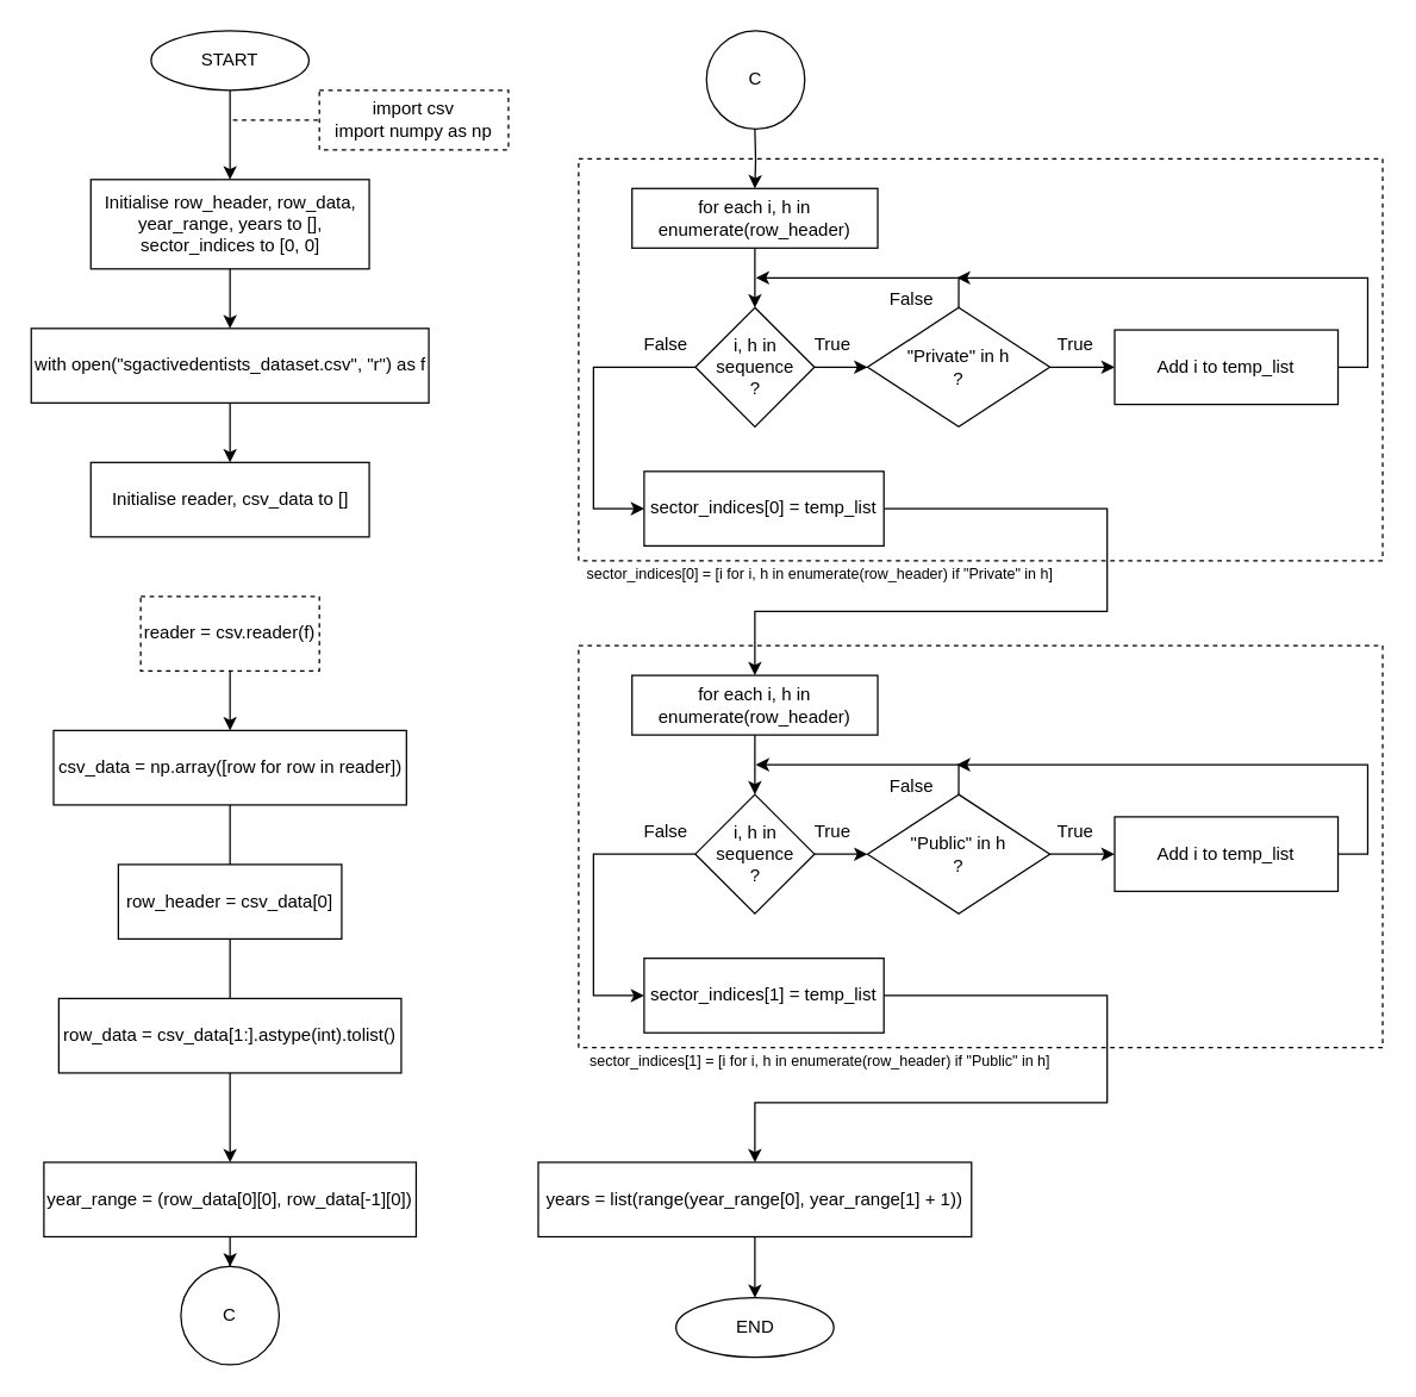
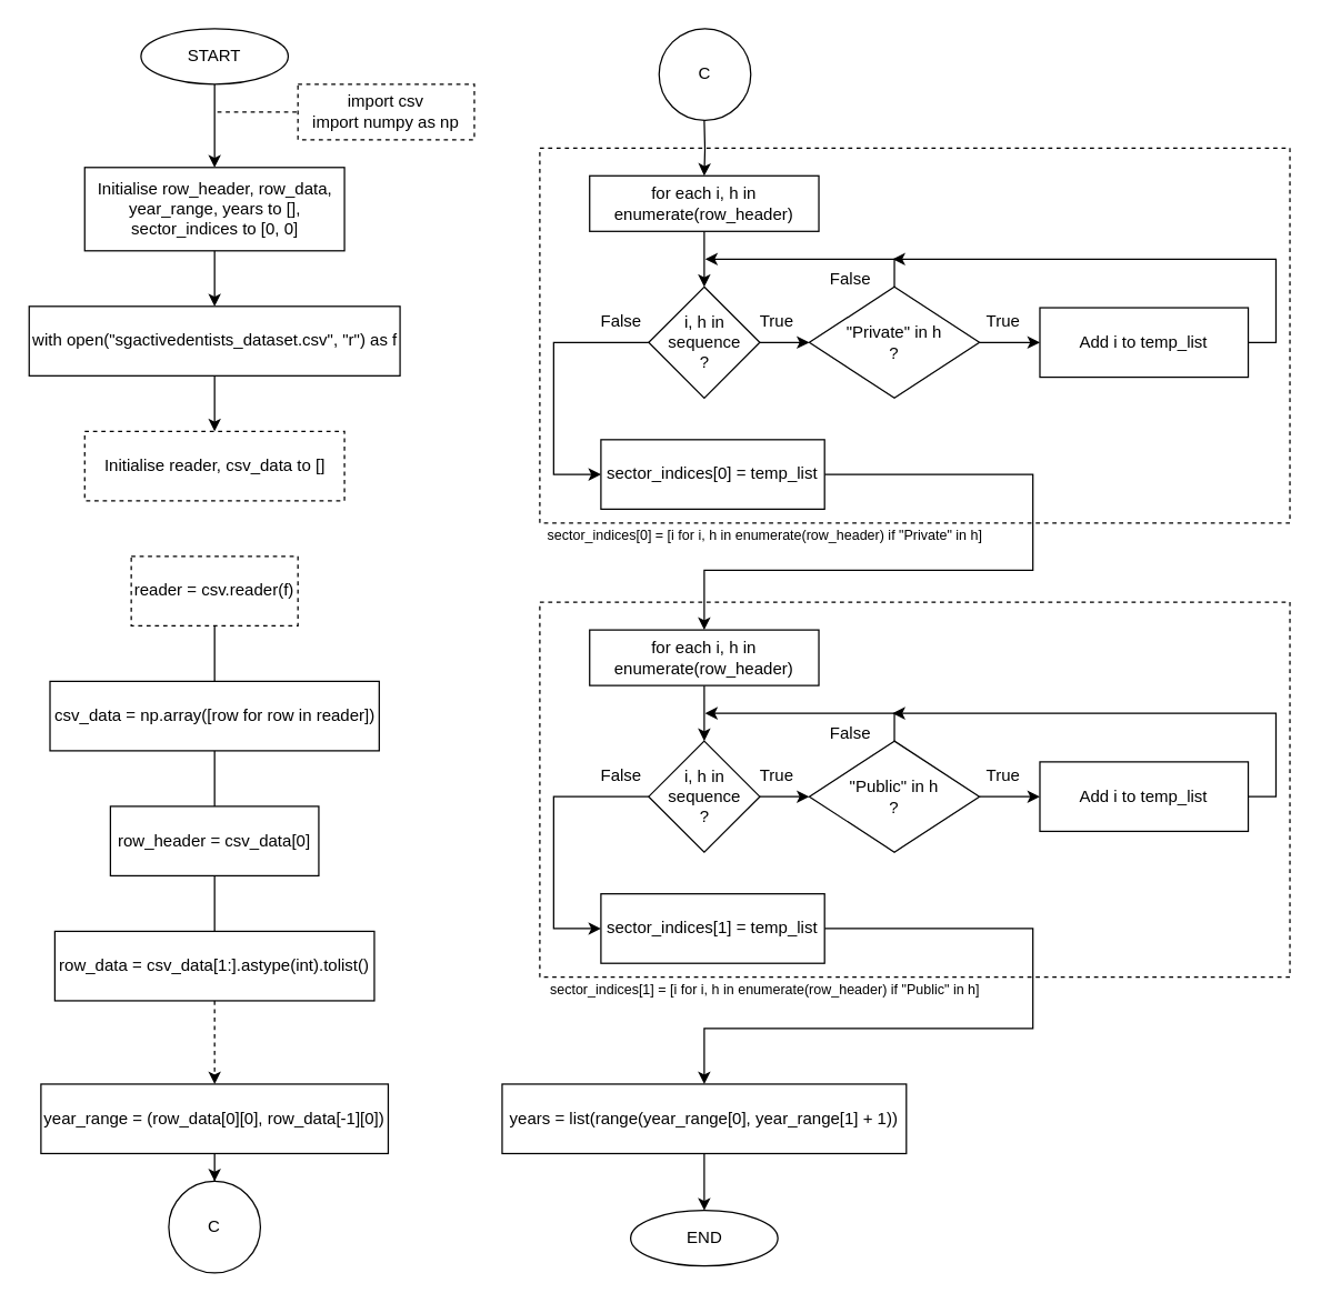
  <mxCell id="0" />
  <mxCell id="1" parent="0" />
  <mxCell id="2" value="" style="rounded=0;whiteSpace=wrap;html=1;glass=0;fillColor=none;dashed=1;" vertex="1" parent="1"><mxGeometry x="388.13" y="106" width="540" height="270" as="geometry" /></mxCell>
  <mxCell id="3" value="" style="edgeStyle=orthogonalEdgeStyle;rounded=0;orthogonalLoop=1;jettySize=auto;html=1;" edge="1" parent="1" source="4"><mxGeometry relative="1" as="geometry"><mxPoint x="154" y="120" as="targetPoint" /></mxGeometry></mxCell>
  <mxCell id="4" value="START" style="ellipse;whiteSpace=wrap;html=1;rounded=0;" vertex="1" parent="1"><mxGeometry x="101" width="106" height="40" as="geometry" y="20" /></mxCell>
  <mxCell id="5" value="&lt;div&gt;import csv&lt;/div&gt;&lt;div&gt;import numpy as np&lt;/div&gt;" style="rounded=0;whiteSpace=wrap;html=1;glass=0;dashed=1;" vertex="1" parent="1"><mxGeometry x="214" y="60" width="127" height="40" as="geometry" /></mxCell>
  <mxCell id="6" value="" style="endArrow=none;dashed=1;html=1;rounded=0;strokeColor=default;entryX=0;entryY=0.5;entryDx=0;entryDy=0;" edge="1" parent="1" target="5"><mxGeometry width="50" height="50" relative="1" as="geometry"><mxPoint x="156" y="80" as="sourcePoint" /><mxPoint x="366" y="310" as="targetPoint" /></mxGeometry></mxCell>
  <mxCell id="7" value="" style="edgeStyle=orthogonalEdgeStyle;rounded=0;orthogonalLoop=1;jettySize=auto;html=1;" edge="1" parent="1" source="8" target="10"><mxGeometry relative="1" as="geometry" /></mxCell>
  <mxCell id="8" value="Initialise row_header, row_data, year_range, years to [], sector_indices to [0, 0]" style="rounded=0;whiteSpace=wrap;html=1;" vertex="1" parent="1"><mxGeometry x="60.5" y="120" width="187" height="60" as="geometry" /></mxCell>
  <mxCell id="9" value="" style="edgeStyle=orthogonalEdgeStyle;rounded=0;orthogonalLoop=1;jettySize=auto;html=1;" edge="1" parent="1" source="10" target="13"><mxGeometry relative="1" as="geometry" /></mxCell>
  <mxCell id="10" value="with open(&quot;sgactivedentists_dataset.csv&quot;, &quot;r&quot;) as f" style="rounded=0;whiteSpace=wrap;html=1;" vertex="1" parent="1"><mxGeometry x="20.5" y="220" width="267" height="50" as="geometry" /></mxCell>
- <mxCell id="11" value="" style="edgeStyle=orthogonalEdgeStyle;rounded=0;orthogonalLoop=1;jettySize=auto;html=1;" edge="1" parent="1" source="12" target="15"><mxGeometry relative="1" as="geometry" /></mxCell>
+ <mxCell id="11" value="" style="edgeStyle=orthogonalEdgeStyle;rounded=0;orthogonalLoop=1;jettySize=auto;html=1;endArrow=none;" edge="1" parent="1" source="12" target="15"><mxGeometry relative="1" as="geometry" /></mxCell>
  <mxCell id="12" value="reader = csv.reader(f)" style="whiteSpace=wrap;html=1;rounded=0;dashed=1;" vertex="1" parent="1"><mxGeometry x="94" y="400" width="120" height="50" as="geometry" /></mxCell>
- <mxCell id="13" value="Initialise reader, csv_data to []" style="rounded=0;whiteSpace=wrap;html=1;" vertex="1" parent="1"><mxGeometry x="60.5" y="310" width="187" height="50" as="geometry" /></mxCell>
+ <mxCell id="13" value="Initialise reader, csv_data to []" style="rounded=0;whiteSpace=wrap;html=1;dashed=1;" vertex="1" parent="1"><mxGeometry x="60.5" y="310" width="187" height="50" as="geometry" /></mxCell>
  <mxCell id="14" value="" style="edgeStyle=orthogonalEdgeStyle;rounded=0;orthogonalLoop=1;jettySize=auto;html=1;endArrow=none;" edge="1" parent="1" source="15" target="17"><mxGeometry relative="1" as="geometry" /></mxCell>
  <mxCell id="15" value="csv_data = np.array([row for row in reader])" style="rounded=0;whiteSpace=wrap;html=1;" vertex="1" parent="1"><mxGeometry x="35.5" y="490" width="237" height="50" as="geometry" /></mxCell>
  <mxCell id="16" value="" style="edgeStyle=orthogonalEdgeStyle;rounded=0;orthogonalLoop=1;jettySize=auto;html=1;endArrow=none;" edge="1" parent="1" source="17" target="19"><mxGeometry relative="1" as="geometry" /></mxCell>
  <mxCell id="17" value="row_header = csv_data[0]" style="rounded=0;whiteSpace=wrap;html=1;" vertex="1" parent="1"><mxGeometry x="79" y="580" width="150" height="50" as="geometry" /></mxCell>
- <mxCell id="18" value="" style="edgeStyle=orthogonalEdgeStyle;rounded=0;orthogonalLoop=1;jettySize=auto;html=1;" edge="1" parent="1" source="19" target="21"><mxGeometry relative="1" as="geometry" /></mxCell>
+ <mxCell id="18" value="" style="edgeStyle=orthogonalEdgeStyle;rounded=0;orthogonalLoop=1;jettySize=auto;html=1;dashed=1;" edge="1" parent="1" source="19" target="21"><mxGeometry relative="1" as="geometry" /></mxCell>
  <mxCell id="19" value="row_data = csv_data[1:].astype(int).tolist()" style="rounded=0;whiteSpace=wrap;html=1;" vertex="1" parent="1"><mxGeometry x="39" y="670" width="230" height="50" as="geometry" /></mxCell>
  <mxCell id="20" value="" style="edgeStyle=orthogonalEdgeStyle;rounded=0;orthogonalLoop=1;jettySize=auto;html=1;" edge="1" parent="1" source="21" target="39"><mxGeometry relative="1" as="geometry" /></mxCell>
  <mxCell id="21" value="year_range = (row_data[0][0], row_data[-1][0])" style="rounded=0;whiteSpace=wrap;html=1;" vertex="1" parent="1"><mxGeometry x="29" y="780" width="250" height="50" as="geometry" /></mxCell>
  <mxCell id="22" value="" style="edgeStyle=orthogonalEdgeStyle;rounded=0;orthogonalLoop=1;jettySize=auto;html=1;" edge="1" parent="1" target="24"><mxGeometry relative="1" as="geometry"><mxPoint x="506.505" y="86" as="sourcePoint" /></mxGeometry></mxCell>
  <mxCell id="23" value="" style="edgeStyle=orthogonalEdgeStyle;rounded=0;orthogonalLoop=1;jettySize=auto;html=1;" edge="1" parent="1" source="24" target="27"><mxGeometry relative="1" as="geometry" /></mxCell>
  <mxCell id="24" value="for each i, h in enumerate(row_header)" style="rounded=0;whiteSpace=wrap;html=1;" vertex="1" parent="1"><mxGeometry x="424" y="126" width="165" height="40" as="geometry" /></mxCell>
  <mxCell id="25" value="" style="edgeStyle=orthogonalEdgeStyle;rounded=0;orthogonalLoop=1;jettySize=auto;html=1;" edge="1" parent="1" source="27" target="30"><mxGeometry relative="1" as="geometry" /></mxCell>
  <mxCell id="26" style="edgeStyle=orthogonalEdgeStyle;rounded=0;orthogonalLoop=1;jettySize=auto;html=1;exitX=0;exitY=0.5;exitDx=0;exitDy=0;entryX=0;entryY=0.5;entryDx=0;entryDy=0;" edge="1" parent="1" source="27" target="38"><mxGeometry relative="1" as="geometry"><mxPoint x="398.13" y="346" as="targetPoint" /><Array as="points"><mxPoint x="398.13" y="246" /><mxPoint x="398.13" y="341" /></Array></mxGeometry></mxCell>
  <mxCell id="27" value="i, h in sequence&lt;br&gt;?" style="rhombus;whiteSpace=wrap;html=1;" vertex="1" parent="1"><mxGeometry x="466.5" y="206" width="80" height="80" as="geometry" /></mxCell>
  <mxCell id="28" value="" style="edgeStyle=orthogonalEdgeStyle;rounded=0;orthogonalLoop=1;jettySize=auto;html=1;" edge="1" parent="1" source="30" target="33"><mxGeometry relative="1" as="geometry" /></mxCell>
  <mxCell id="29" style="edgeStyle=orthogonalEdgeStyle;rounded=0;orthogonalLoop=1;jettySize=auto;html=1;exitX=0.5;exitY=0;exitDx=0;exitDy=0;" edge="1" parent="1" source="30"><mxGeometry relative="1" as="geometry"><mxPoint x="507.13" y="186" as="targetPoint" /><Array as="points"><mxPoint x="643.13" y="186" /></Array></mxGeometry></mxCell>
  <mxCell id="30" value="&quot;Private&quot; in h&lt;br&gt;?" style="rhombus;whiteSpace=wrap;html=1;" vertex="1" parent="1"><mxGeometry x="582.13" y="206" width="122.5" height="80" as="geometry" /></mxCell>
  <mxCell id="31" value="True" style="text;html=1;strokeColor=none;fillColor=none;align=center;verticalAlign=middle;whiteSpace=wrap;rounded=0;" vertex="1" parent="1"><mxGeometry x="529" y="216" width="60" height="30" as="geometry" /></mxCell>
  <mxCell id="32" style="edgeStyle=orthogonalEdgeStyle;rounded=0;orthogonalLoop=1;jettySize=auto;html=1;exitX=1;exitY=0.5;exitDx=0;exitDy=0;entryX=1;entryY=0;entryDx=0;entryDy=0;" edge="1" parent="1" source="33" target="35"><mxGeometry relative="1" as="geometry"><mxPoint x="918.13" y="186" as="targetPoint" /><Array as="points"><mxPoint x="918.13" y="246" /><mxPoint x="918.13" y="186" /></Array></mxGeometry></mxCell>
  <mxCell id="33" value="Add i to temp_list" style="rounded=0;whiteSpace=wrap;html=1;" vertex="1" parent="1"><mxGeometry x="748.13" y="220.99" width="150" height="50.02" as="geometry" /></mxCell>
  <mxCell id="34" value="True" style="text;html=1;strokeColor=none;fillColor=none;align=center;verticalAlign=middle;whiteSpace=wrap;rounded=0;" vertex="1" parent="1"><mxGeometry x="692.13" y="216" width="60" height="30" as="geometry" /></mxCell>
  <mxCell id="35" value="False" style="text;html=1;strokeColor=none;fillColor=none;align=center;verticalAlign=middle;whiteSpace=wrap;rounded=0;" vertex="1" parent="1"><mxGeometry x="582.13" y="186" width="60" height="30" as="geometry" /></mxCell>
  <mxCell id="36" value="False" style="text;html=1;strokeColor=none;fillColor=none;align=center;verticalAlign=middle;whiteSpace=wrap;rounded=0;" vertex="1" parent="1"><mxGeometry x="417.2" y="216" width="60" height="30" as="geometry" /></mxCell>
  <mxCell id="37" style="edgeStyle=orthogonalEdgeStyle;rounded=0;orthogonalLoop=1;jettySize=auto;html=1;exitX=1;exitY=0.5;exitDx=0;exitDy=0;entryX=0.5;entryY=0;entryDx=0;entryDy=0;" edge="1" parent="1" source="38" target="44"><mxGeometry relative="1" as="geometry"><mxPoint x="503.13" y="410" as="targetPoint" /><Array as="points"><mxPoint x="743.13" y="341" /><mxPoint x="743.13" y="410" /><mxPoint x="506.13" y="410" /></Array></mxGeometry></mxCell>
  <mxCell id="38" value="sector_indices[0] = temp_list" style="rounded=0;whiteSpace=wrap;html=1;" vertex="1" parent="1"><mxGeometry x="432.13" y="316" width="161" height="50.02" as="geometry" /></mxCell>
  <mxCell id="39" value="C" style="ellipse;whiteSpace=wrap;html=1;aspect=fixed;" vertex="1" parent="1"><mxGeometry x="121" y="850" width="66" height="66" as="geometry" /></mxCell>
  <mxCell id="40" value="C" style="ellipse;whiteSpace=wrap;html=1;aspect=fixed;" vertex="1" parent="1"><mxGeometry x="474" width="66" height="66" as="geometry" y="20" /></mxCell>
  <mxCell id="41" value="&lt;font style=&quot;font-size: 10px;&quot;&gt;sector_indices[0] = [i for i, h in enumerate(row_header) if &quot;Private&quot; in h]&lt;/font&gt;" style="text;html=1;strokeColor=none;fillColor=none;align=center;verticalAlign=middle;whiteSpace=wrap;rounded=0;glass=0;dashed=1;" vertex="1" parent="1"><mxGeometry x="388.13" y="370" width="325" height="30" as="geometry" /></mxCell>
  <mxCell id="42" value="" style="rounded=0;whiteSpace=wrap;html=1;glass=0;fillColor=none;dashed=1;" vertex="1" parent="1"><mxGeometry x="388.13" y="433" width="540" height="270" as="geometry" /></mxCell>
  <mxCell id="43" value="" style="edgeStyle=orthogonalEdgeStyle;rounded=0;orthogonalLoop=1;jettySize=auto;html=1;" edge="1" parent="1" source="44" target="47"><mxGeometry relative="1" as="geometry" /></mxCell>
  <mxCell id="44" value="for each i, h in enumerate(row_header)" style="rounded=0;whiteSpace=wrap;html=1;" vertex="1" parent="1"><mxGeometry x="424" y="453" width="165" height="40" as="geometry" /></mxCell>
  <mxCell id="45" value="" style="edgeStyle=orthogonalEdgeStyle;rounded=0;orthogonalLoop=1;jettySize=auto;html=1;" edge="1" parent="1" source="47" target="50"><mxGeometry relative="1" as="geometry" /></mxCell>
  <mxCell id="46" style="edgeStyle=orthogonalEdgeStyle;rounded=0;orthogonalLoop=1;jettySize=auto;html=1;exitX=0;exitY=0.5;exitDx=0;exitDy=0;entryX=0;entryY=0.5;entryDx=0;entryDy=0;" edge="1" parent="1" source="47" target="58"><mxGeometry relative="1" as="geometry"><mxPoint x="398.13" y="673" as="targetPoint" /><Array as="points"><mxPoint x="398.13" y="573" /><mxPoint x="398.13" y="668" /></Array></mxGeometry></mxCell>
  <mxCell id="47" value="i, h in sequence&lt;br&gt;?" style="rhombus;whiteSpace=wrap;html=1;" vertex="1" parent="1"><mxGeometry x="466.5" y="533" width="80" height="80" as="geometry" /></mxCell>
  <mxCell id="48" value="" style="edgeStyle=orthogonalEdgeStyle;rounded=0;orthogonalLoop=1;jettySize=auto;html=1;" edge="1" parent="1" source="50" target="53"><mxGeometry relative="1" as="geometry" /></mxCell>
  <mxCell id="49" style="edgeStyle=orthogonalEdgeStyle;rounded=0;orthogonalLoop=1;jettySize=auto;html=1;exitX=0.5;exitY=0;exitDx=0;exitDy=0;" edge="1" parent="1" source="50"><mxGeometry relative="1" as="geometry"><mxPoint x="507.13" y="513" as="targetPoint" /><Array as="points"><mxPoint x="643.13" y="513" /></Array></mxGeometry></mxCell>
  <mxCell id="50" value="&quot;Public&quot; in h&lt;br&gt;?" style="rhombus;whiteSpace=wrap;html=1;" vertex="1" parent="1"><mxGeometry x="582.13" y="533" width="122.5" height="80" as="geometry" /></mxCell>
  <mxCell id="51" value="True" style="text;html=1;strokeColor=none;fillColor=none;align=center;verticalAlign=middle;whiteSpace=wrap;rounded=0;" vertex="1" parent="1"><mxGeometry x="529" y="543" width="60" height="30" as="geometry" /></mxCell>
  <mxCell id="52" style="edgeStyle=orthogonalEdgeStyle;rounded=0;orthogonalLoop=1;jettySize=auto;html=1;exitX=1;exitY=0.5;exitDx=0;exitDy=0;entryX=1;entryY=0;entryDx=0;entryDy=0;" edge="1" parent="1" source="53" target="55"><mxGeometry relative="1" as="geometry"><mxPoint x="918.13" y="513" as="targetPoint" /><Array as="points"><mxPoint x="918.13" y="573" /><mxPoint x="918.13" y="513" /></Array></mxGeometry></mxCell>
  <mxCell id="53" value="Add i to temp_list" style="rounded=0;whiteSpace=wrap;html=1;" vertex="1" parent="1"><mxGeometry x="748.13" y="547.99" width="150" height="50.02" as="geometry" /></mxCell>
  <mxCell id="54" value="True" style="text;html=1;strokeColor=none;fillColor=none;align=center;verticalAlign=middle;whiteSpace=wrap;rounded=0;" vertex="1" parent="1"><mxGeometry x="692.13" y="543" width="60" height="30" as="geometry" /></mxCell>
  <mxCell id="55" value="False" style="text;html=1;strokeColor=none;fillColor=none;align=center;verticalAlign=middle;whiteSpace=wrap;rounded=0;" vertex="1" parent="1"><mxGeometry x="582.13" y="513" width="60" height="30" as="geometry" /></mxCell>
  <mxCell id="56" value="False" style="text;html=1;strokeColor=none;fillColor=none;align=center;verticalAlign=middle;whiteSpace=wrap;rounded=0;" vertex="1" parent="1"><mxGeometry x="417.2" y="543" width="60" height="30" as="geometry" /></mxCell>
  <mxCell id="57" style="edgeStyle=orthogonalEdgeStyle;rounded=0;orthogonalLoop=1;jettySize=auto;html=1;exitX=1;exitY=0.5;exitDx=0;exitDy=0;entryX=0.5;entryY=0;entryDx=0;entryDy=0;" edge="1" parent="1" source="58" target="61"><mxGeometry relative="1" as="geometry"><mxPoint x="503.13" y="740" as="targetPoint" /><Array as="points"><mxPoint x="743.13" y="668" /><mxPoint x="743.13" y="740" /><mxPoint x="506.13" y="740" /></Array></mxGeometry></mxCell>
  <mxCell id="58" value="sector_indices[1] = temp_list" style="rounded=0;whiteSpace=wrap;html=1;" vertex="1" parent="1"><mxGeometry x="432.13" y="643" width="161" height="50.02" as="geometry" /></mxCell>
  <mxCell id="59" value="&lt;font style=&quot;font-size: 10px;&quot;&gt;sector_indices[1] = [i for i, h in enumerate(row_header) if &quot;Public&quot; in h]&lt;/font&gt;" style="text;html=1;strokeColor=none;fillColor=none;align=center;verticalAlign=middle;whiteSpace=wrap;rounded=0;glass=0;dashed=1;" vertex="1" parent="1"><mxGeometry x="388.13" y="697" width="325" height="30" as="geometry" /></mxCell>
  <mxCell id="60" value="" style="edgeStyle=orthogonalEdgeStyle;rounded=0;orthogonalLoop=1;jettySize=auto;html=1;" edge="1" parent="1" source="61" target="62"><mxGeometry relative="1" as="geometry" /></mxCell>
  <mxCell id="61" value="years = list(range(year_range[0], year_range[1] + 1))" style="rounded=0;whiteSpace=wrap;html=1;" vertex="1" parent="1"><mxGeometry x="361" y="780" width="291" height="50.02" as="geometry" /></mxCell>
  <mxCell id="62" value="END" style="ellipse;whiteSpace=wrap;html=1;rounded=0;" vertex="1" parent="1"><mxGeometry x="453.5" y="871" width="106" height="40" as="geometry" /></mxCell>
